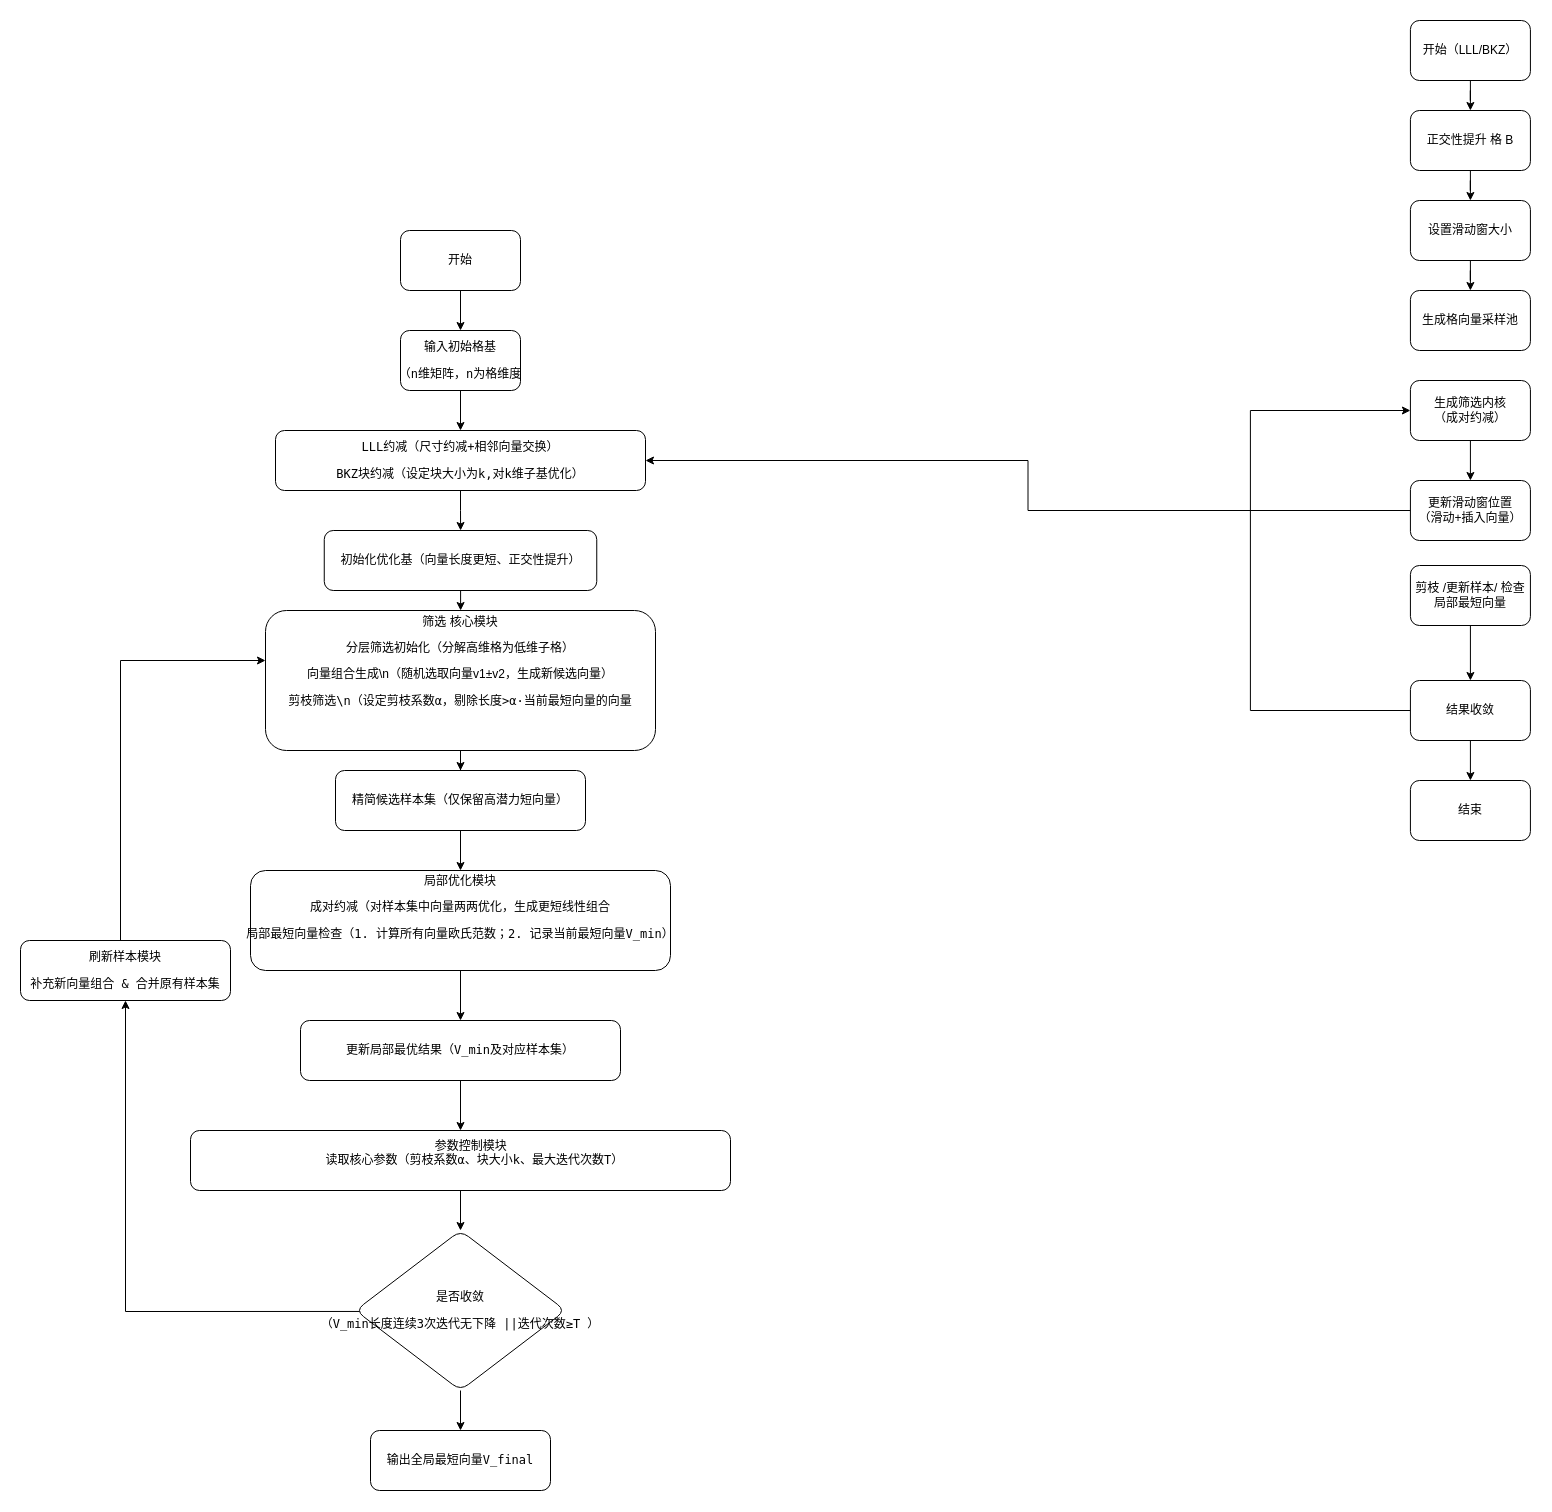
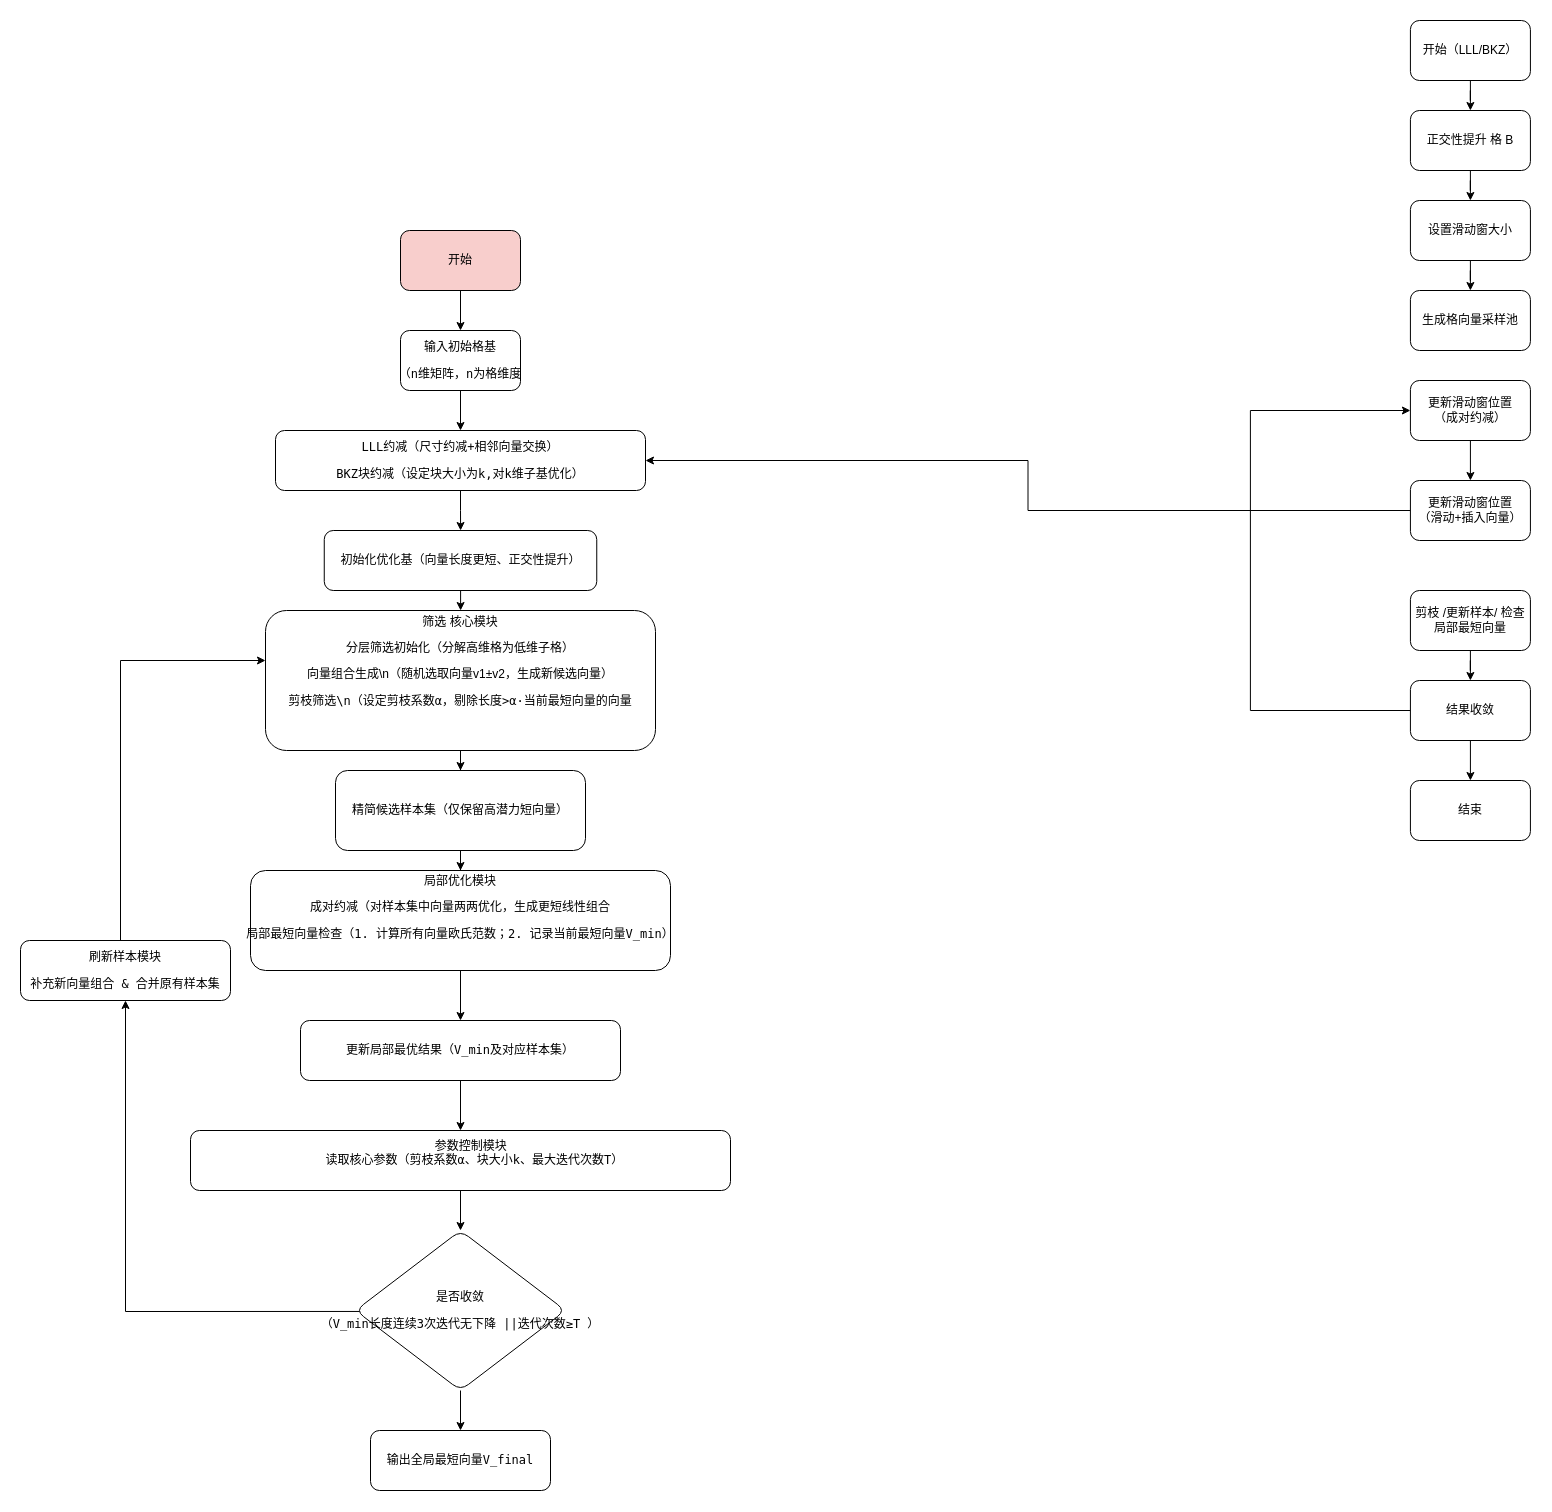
  <mxCell id="0" />
  <mxCell id="1" parent="0" />
  <mxCell id="2" value="" style="edgeStyle=orthogonalEdgeStyle;rounded=0;orthogonalLoop=1;jettySize=auto;html=1;" parent="1" source="3" target="5" edge="1"><mxGeometry relative="1" as="geometry" /></mxCell>
  <mxCell id="3" value="开始（LLL/BKZ）" style="rounded=1;whiteSpace=wrap;html=1;" parent="1" vertex="1"><mxGeometry x="1409.92" y="20" width="120" height="60" as="geometry" /></mxCell>
  <mxCell id="4" value="" style="edgeStyle=orthogonalEdgeStyle;rounded=0;orthogonalLoop=1;jettySize=auto;html=1;" parent="1" source="5" target="7" edge="1"><mxGeometry relative="1" as="geometry" /></mxCell>
  <mxCell id="5" value="正交性提升 格 B" style="rounded=1;whiteSpace=wrap;html=1;" parent="1" vertex="1"><mxGeometry x="1409.92" y="110" width="120" height="60" as="geometry" /></mxCell>
  <mxCell id="6" value="" style="edgeStyle=orthogonalEdgeStyle;rounded=0;orthogonalLoop=1;jettySize=auto;html=1;" parent="1" source="7" target="8" edge="1"><mxGeometry relative="1" as="geometry" /></mxCell>
  <mxCell id="7" value="设置滑动窗大小" style="whiteSpace=wrap;html=1;rounded=1;" parent="1" vertex="1"><mxGeometry x="1409.92" y="200" width="120" height="60" as="geometry" /></mxCell>
  <mxCell id="8" value="生成格向量采样池" style="whiteSpace=wrap;html=1;rounded=1;" parent="1" vertex="1"><mxGeometry x="1409.92" y="290" width="120" height="60" as="geometry" /></mxCell>
  <mxCell id="9" value="" style="edgeStyle=orthogonalEdgeStyle;rounded=0;orthogonalLoop=1;jettySize=auto;html=1;" parent="1" source="10" target="12" edge="1"><mxGeometry relative="1" as="geometry" /></mxCell>
- <mxCell id="10" value="生成筛选内核&lt;div&gt;（成对约减）&lt;/div&gt;" style="whiteSpace=wrap;html=1;rounded=1;" parent="1" vertex="1"><mxGeometry x="1409.92" y="380" width="120" height="60" as="geometry" /></mxCell>
+ <mxCell id="10" value="更新滑动窗位置&lt;div&gt;（成对约减）&lt;/div&gt;" style="whiteSpace=wrap;html=1;rounded=1;" parent="1" vertex="1"><mxGeometry x="1409.92" y="380" width="120" height="60" as="geometry" /></mxCell>
  <mxCell id="11" value="" style="edgeStyle=orthogonalEdgeStyle;rounded=0;orthogonalLoop=1;jettySize=auto;html=1;" parent="1" source="12" target="24" edge="1"><mxGeometry relative="1" as="geometry" /></mxCell>
  <mxCell id="12" value="更新滑动窗位置&lt;br&gt;&lt;div&gt;（滑动+插入向量）&lt;/div&gt;" style="whiteSpace=wrap;html=1;rounded=1;" parent="1" vertex="1"><mxGeometry x="1409.92" y="480" width="120" height="60" as="geometry" /></mxCell>
  <mxCell id="13" value="" style="edgeStyle=orthogonalEdgeStyle;rounded=0;orthogonalLoop=1;jettySize=auto;html=1;" parent="1" source="14" target="17" edge="1"><mxGeometry relative="1" as="geometry" /></mxCell>
- <mxCell id="14" value="剪枝 /更新样本/ 检查局部最短向量" style="whiteSpace=wrap;html=1;rounded=1;" parent="1" vertex="1"><mxGeometry x="1409.92" y="565" width="120" height="60" as="geometry" /></mxCell>
+ <mxCell id="14" value="剪枝 /更新样本/ 检查局部最短向量" style="whiteSpace=wrap;html=1;rounded=1;" parent="1" vertex="1"><mxGeometry x="1409.92" y="590" width="120" height="60" as="geometry" /></mxCell>
  <mxCell id="15" value="" style="edgeStyle=orthogonalEdgeStyle;rounded=0;orthogonalLoop=1;jettySize=auto;html=1;" parent="1" source="17" target="18" edge="1"><mxGeometry relative="1" as="geometry" /></mxCell>
  <mxCell id="16" value="" style="edgeStyle=orthogonalEdgeStyle;rounded=0;orthogonalLoop=1;jettySize=auto;html=1;exitX=0;exitY=0.5;exitDx=0;exitDy=0;entryX=0;entryY=0.5;entryDx=0;entryDy=0;" parent="1" source="17" target="10" edge="1"><mxGeometry relative="1" as="geometry"><mxPoint x="1399.92" y="710" as="sourcePoint" /><mxPoint x="1399.92" y="410" as="targetPoint" /><Array as="points"><mxPoint x="1249.92" y="710" /><mxPoint x="1249.92" y="410" /></Array></mxGeometry></mxCell>
  <mxCell id="17" value="结果收敛" style="rounded=1;whiteSpace=wrap;html=1;" parent="1" vertex="1"><mxGeometry x="1409.92" y="680" width="120" height="60" as="geometry" /></mxCell>
  <mxCell id="18" value="结束" style="whiteSpace=wrap;html=1;rounded=1;" parent="1" vertex="1"><mxGeometry x="1409.92" y="780" width="120" height="60" as="geometry" /></mxCell>
  <mxCell id="19" value="" style="edgeStyle=orthogonalEdgeStyle;rounded=0;orthogonalLoop=1;jettySize=auto;html=1;" edge="1" parent="1" source="20" target="22"><mxGeometry relative="1" as="geometry" /></mxCell>
- <mxCell id="20" value="开始" style="rounded=1;whiteSpace=wrap;html=1;" vertex="1" parent="1"><mxGeometry x="400" y="230" width="120" height="60" as="geometry" /></mxCell>
+ <mxCell id="20" value="开始" style="rounded=1;whiteSpace=wrap;html=1;fillColor=#f8cecc;" vertex="1" parent="1"><mxGeometry x="400" y="230" width="120" height="60" as="geometry" /></mxCell>
  <mxCell id="21" value="" style="edgeStyle=orthogonalEdgeStyle;rounded=0;orthogonalLoop=1;jettySize=auto;html=1;" edge="1" parent="1" source="22" target="24"><mxGeometry relative="1" as="geometry" /></mxCell>
  <mxCell id="22" value="&lt;pre class=&quot;container-_HmLba language-mermaid&quot;&gt;&lt;code class=&quot;language-mermaid&quot;&gt;输入初始格基&lt;/code&gt;&lt;/pre&gt;&lt;pre class=&quot;container-_HmLba language-mermaid&quot;&gt;&lt;code class=&quot;language-mermaid&quot;&gt;（n维矩阵，n为格维度&lt;/code&gt;&lt;/pre&gt;" style="rounded=1;whiteSpace=wrap;html=1;" vertex="1" parent="1"><mxGeometry x="400" y="330" width="120" height="60" as="geometry" /></mxCell>
  <mxCell id="23" value="" style="edgeStyle=orthogonalEdgeStyle;rounded=0;orthogonalLoop=1;jettySize=auto;html=1;" edge="1" parent="1" source="24" target="26"><mxGeometry relative="1" as="geometry" /></mxCell>
  <mxCell id="24" value="&lt;pre class=&quot;container-_HmLba language-mermaid&quot;&gt;LLL约减（尺寸约减+相邻向量交换）&lt;/pre&gt;&lt;pre class=&quot;container-_HmLba language-mermaid&quot;&gt;BKZ块约减（设定块大小为k,对k维子基优化）&lt;/pre&gt;" style="rounded=1;whiteSpace=wrap;html=1;" vertex="1" parent="1"><mxGeometry x="275" y="430" width="370" height="60" as="geometry" /></mxCell>
  <mxCell id="25" value="" style="edgeStyle=orthogonalEdgeStyle;rounded=0;orthogonalLoop=1;jettySize=auto;html=1;" edge="1" parent="1" source="26" target="28"><mxGeometry relative="1" as="geometry" /></mxCell>
  <mxCell id="26" value="&lt;pre class=&quot;container-_HmLba language-mermaid&quot;&gt;初始化优化基（向量长度更短、正交性提升）&lt;/pre&gt;" style="rounded=1;whiteSpace=wrap;html=1;" vertex="1" parent="1"><mxGeometry x="323.75" y="530" width="272.5" height="60" as="geometry" /></mxCell>
  <mxCell id="27" value="" style="edgeStyle=orthogonalEdgeStyle;rounded=0;orthogonalLoop=1;jettySize=auto;html=1;" edge="1" parent="1" source="28" target="30"><mxGeometry relative="1" as="geometry" /></mxCell>
  <mxCell id="28" value="筛选 核心模块&lt;div&gt;&lt;pre class=&quot;container-_HmLba language-mermaid&quot;&gt;&lt;code class=&quot;language-mermaid&quot;&gt;分层筛选初始化（&lt;/code&gt;分解高维格为低维子格）&lt;/pre&gt;&lt;pre class=&quot;container-_HmLba language-mermaid&quot;&gt;&lt;span style=&quot;background-color: transparent; color: light-dark(rgb(0, 0, 0), rgb(255, 255, 255)); font-family: Helvetica; white-space: normal;&quot;&gt;向量组合生成\n（随机选取向量v1±v2，生成新候选向量）&lt;/span&gt;&lt;/pre&gt;&lt;pre class=&quot;container-_HmLba language-mermaid&quot;&gt;&lt;code class=&quot;language-mermaid&quot;&gt;剪枝筛选\n（设定剪枝系数α，剔除长度&amp;gt;α·当前最短向量的向量&lt;/code&gt;&lt;/pre&gt;&lt;pre class=&quot;container-_HmLba language-mermaid&quot;&gt;&lt;span style=&quot;background-color: transparent; color: light-dark(rgb(0, 0, 0), rgb(255, 255, 255)); font-family: Helvetica; white-space: normal;&quot;&gt;&lt;br&gt;&lt;/span&gt;&lt;/pre&gt;&lt;/div&gt;" style="whiteSpace=wrap;html=1;rounded=1;" vertex="1" parent="1"><mxGeometry x="265" y="610" width="390" height="140" as="geometry" /></mxCell>
  <mxCell id="29" value="" style="edgeStyle=orthogonalEdgeStyle;rounded=0;orthogonalLoop=1;jettySize=auto;html=1;" edge="1" parent="1" source="30" target="32"><mxGeometry relative="1" as="geometry" /></mxCell>
- <mxCell id="30" value="&lt;pre class=&quot;container-_HmLba language-mermaid&quot;&gt;&lt;code class=&quot;language-mermaid&quot;&gt;精简候选样本集（仅保留高潜力短向量）&lt;/code&gt;&lt;/pre&gt;" style="whiteSpace=wrap;html=1;rounded=1;" vertex="1" parent="1"><mxGeometry x="335" y="770" width="250" height="60" as="geometry" /></mxCell>
+ <mxCell id="30" value="&lt;pre class=&quot;container-_HmLba language-mermaid&quot;&gt;&lt;code class=&quot;language-mermaid&quot;&gt;精简候选样本集（仅保留高潜力短向量）&lt;/code&gt;&lt;/pre&gt;" style="whiteSpace=wrap;html=1;rounded=1;" vertex="1" parent="1"><mxGeometry x="335" y="770" width="250" height="80" as="geometry" /></mxCell>
  <mxCell id="31" value="" style="edgeStyle=orthogonalEdgeStyle;rounded=0;orthogonalLoop=1;jettySize=auto;html=1;" edge="1" parent="1" source="32" target="34"><mxGeometry relative="1" as="geometry" /></mxCell>
  <mxCell id="32" value="&lt;pre class=&quot;container-_HmLba language-mermaid&quot;&gt;&lt;code class=&quot;language-mermaid&quot;&gt;局部优化模块&lt;/code&gt;&lt;/pre&gt;&lt;pre class=&quot;container-_HmLba language-mermaid&quot;&gt;&lt;code class=&quot;language-mermaid&quot;&gt;成对约减（对样本集中向量两两优化，生成更短线性组合&lt;/code&gt;&lt;/pre&gt;&lt;pre class=&quot;container-_HmLba language-mermaid&quot;&gt;&lt;code class=&quot;language-mermaid&quot;&gt;局部最短向量检查（1. 计算所有向量欧氏范数；2. 记录当前最短向量V_min）&lt;/code&gt;&lt;/pre&gt;&lt;pre class=&quot;container-_HmLba language-mermaid&quot;&gt;&lt;code class=&quot;language-mermaid&quot;&gt;&lt;br&gt;&lt;/code&gt;&lt;/pre&gt;" style="whiteSpace=wrap;html=1;rounded=1;" vertex="1" parent="1"><mxGeometry x="250" y="870" width="420" height="100" as="geometry" /></mxCell>
  <mxCell id="33" value="" style="edgeStyle=orthogonalEdgeStyle;rounded=0;orthogonalLoop=1;jettySize=auto;html=1;" edge="1" parent="1" source="34" target="36"><mxGeometry relative="1" as="geometry" /></mxCell>
  <mxCell id="34" value="&lt;pre class=&quot;container-_HmLba language-mermaid&quot;&gt;&lt;code class=&quot;language-mermaid&quot;&gt;更新局部最优结果（V_min及对应样本集）&lt;/code&gt;&lt;/pre&gt;" style="whiteSpace=wrap;html=1;rounded=1;" vertex="1" parent="1"><mxGeometry x="300" y="1020" width="320" height="60" as="geometry" /></mxCell>
  <mxCell id="35" value="" style="edgeStyle=orthogonalEdgeStyle;rounded=0;orthogonalLoop=1;jettySize=auto;html=1;" edge="1" parent="1" source="36" target="39"><mxGeometry relative="1" as="geometry" /></mxCell>
  <mxCell id="36" value="&lt;pre class=&quot;container-_HmLba language-mermaid&quot;&gt;&lt;code class=&quot;language-mermaid&quot;&gt;   &lt;span class=&quot;token text string&quot;&gt;参数控制模块&lt;/span&gt;&lt;br&gt;    &lt;span class=&quot;token text string&quot;&gt;读取核心参数（剪枝系数α、块大小k、最大迭代次数T）&lt;/span&gt;&lt;br&gt;&lt;br&gt;&lt;/code&gt;&lt;/pre&gt;" style="whiteSpace=wrap;html=1;rounded=1;" vertex="1" parent="1"><mxGeometry x="190" y="1130" width="540" height="60" as="geometry" /></mxCell>
  <mxCell id="37" value="" style="edgeStyle=orthogonalEdgeStyle;rounded=0;orthogonalLoop=1;jettySize=auto;html=1;" edge="1" parent="1" source="39" target="40"><mxGeometry relative="1" as="geometry" /></mxCell>
  <mxCell id="38" value="" style="edgeStyle=orthogonalEdgeStyle;rounded=0;orthogonalLoop=1;jettySize=auto;html=1;entryX=0.5;entryY=1;entryDx=0;entryDy=0;exitX=0.022;exitY=0.506;exitDx=0;exitDy=0;exitPerimeter=0;" edge="1" parent="1" source="39" target="42"><mxGeometry relative="1" as="geometry"><mxPoint x="230" y="1370" as="targetPoint" /></mxGeometry></mxCell>
  <mxCell id="39" value="&lt;pre class=&quot;container-_HmLba language-mermaid&quot;&gt;&lt;code class=&quot;language-mermaid&quot;&gt;是否收敛&lt;/code&gt;&lt;/pre&gt;&lt;pre class=&quot;container-_HmLba language-mermaid&quot;&gt;&lt;code class=&quot;language-mermaid&quot;&gt;（&lt;/code&gt;V_min长度连续3次迭代无下降 ||迭代次数≥T ）&lt;/pre&gt;" style="rhombus;whiteSpace=wrap;html=1;rounded=1;" vertex="1" parent="1"><mxGeometry x="355" y="1230" width="210" height="160" as="geometry" /></mxCell>
  <mxCell id="40" value="&lt;pre class=&quot;container-_HmLba language-mermaid&quot;&gt;&lt;code class=&quot;language-mermaid&quot;&gt;输出全局最短向量V_final&lt;/code&gt;&lt;/pre&gt;" style="whiteSpace=wrap;html=1;rounded=1;" vertex="1" parent="1"><mxGeometry x="370" y="1430" width="180" height="60" as="geometry" /></mxCell>
  <mxCell id="41" value="" style="edgeStyle=orthogonalEdgeStyle;rounded=0;orthogonalLoop=1;jettySize=auto;html=1;" edge="1" parent="1"><mxGeometry relative="1" as="geometry"><mxPoint x="130" y="940" as="sourcePoint" /><mxPoint x="265" y="660" as="targetPoint" /><Array as="points"><mxPoint x="120" y="940" /><mxPoint x="120" y="660" /></Array></mxGeometry></mxCell>
  <mxCell id="42" value="&lt;pre class=&quot;container-_HmLba language-mermaid&quot;&gt;&lt;code class=&quot;language-mermaid&quot;&gt;刷新样本模块&lt;/code&gt;&lt;/pre&gt;&lt;pre class=&quot;container-_HmLba language-mermaid&quot;&gt;&lt;code class=&quot;language-mermaid&quot;&gt;补充新向量组合 &amp;amp; 合并原有样本集&lt;/code&gt;&lt;/pre&gt;" style="whiteSpace=wrap;html=1;rounded=1;" vertex="1" parent="1"><mxGeometry x="20" y="940" width="210" height="60" as="geometry" /></mxCell>
